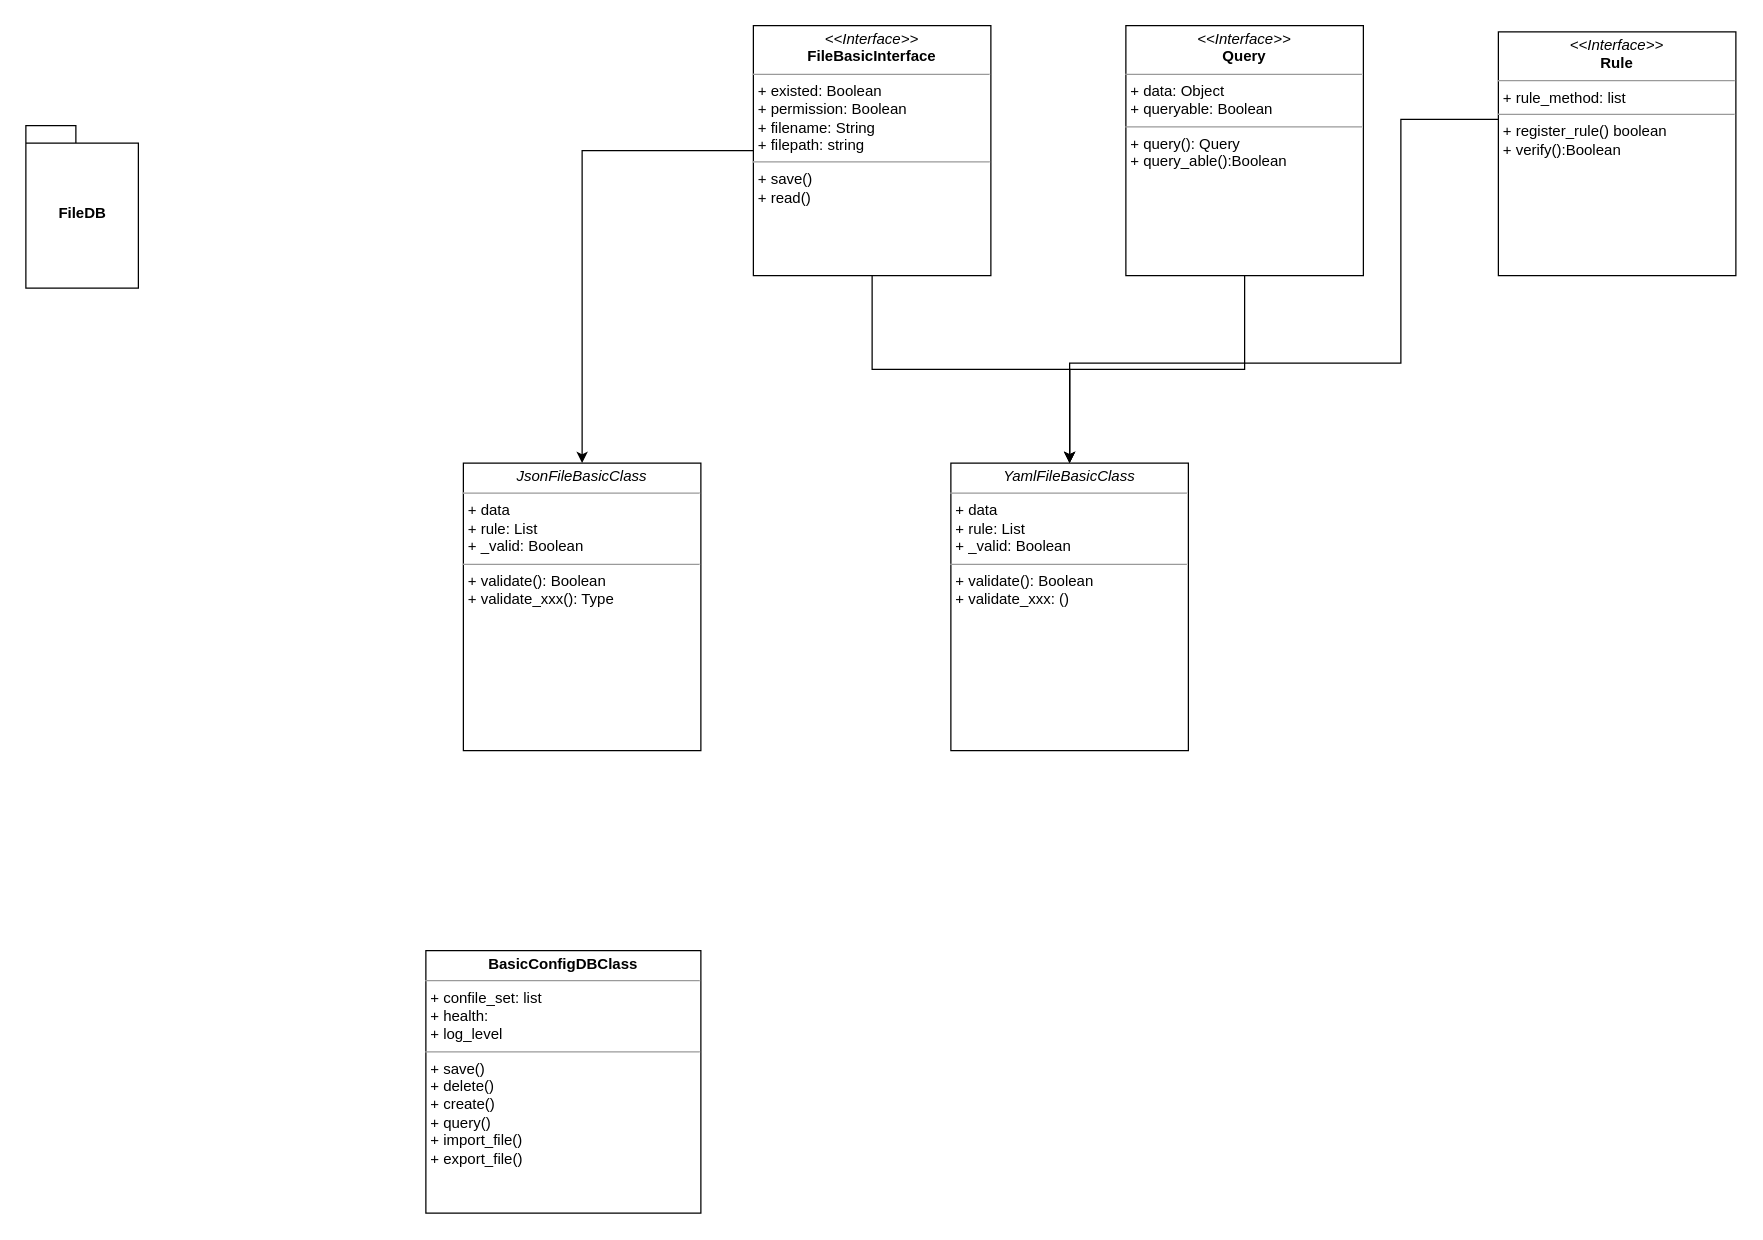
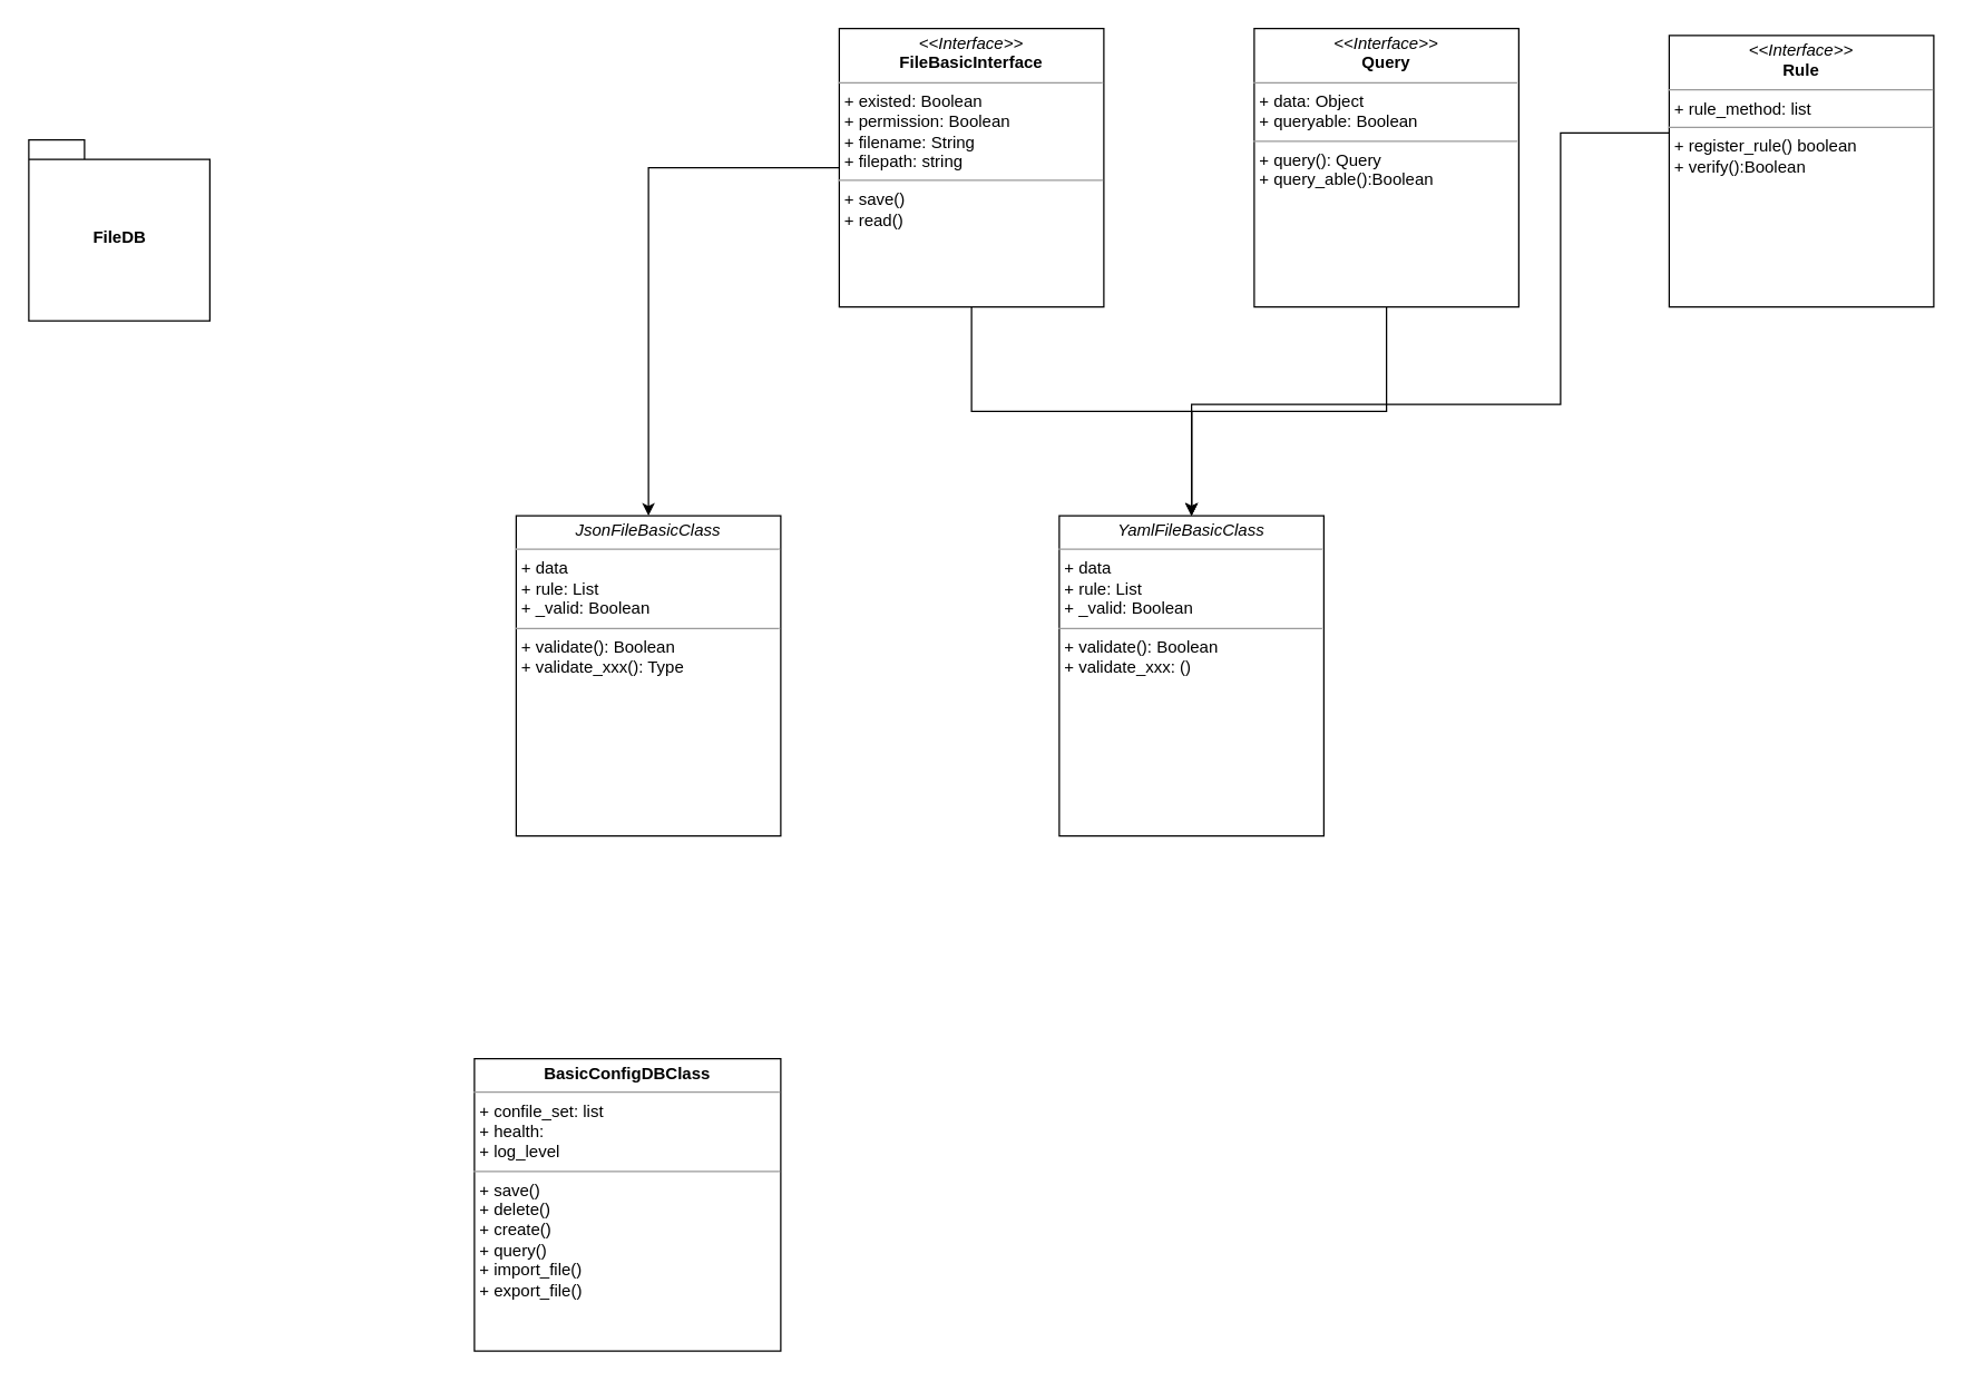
  <mxCell id="0" />
  <mxCell id="1" parent="0" />
- <mxCell id="2" value="FileDB" style="shape=folder;fontStyle=1;spacingTop=10;tabWidth=40;tabHeight=14;tabPosition=left;html=1;" parent="1" vertex="1"><mxGeometry x="20" y="100" width="90" height="130" as="geometry" /></mxCell>
+ <mxCell id="2" value="FileDB" style="shape=folder;fontStyle=1;spacingTop=10;tabWidth=40;tabHeight=14;tabPosition=left;html=1;" parent="1" vertex="1"><mxGeometry x="20" y="100" width="130" height="130" as="geometry" /></mxCell>
  <mxCell id="3" style="edgeStyle=orthogonalEdgeStyle;rounded=0;orthogonalLoop=1;jettySize=auto;html=1;entryX=0.5;entryY=0;entryDx=0;entryDy=0;" parent="1" source="5" edge="1" target="6"><mxGeometry relative="1" as="geometry"><mxPoint x="447.333" y="270" as="targetPoint" /></mxGeometry></mxCell>
  <mxCell id="4" style="edgeStyle=orthogonalEdgeStyle;rounded=0;orthogonalLoop=1;jettySize=auto;html=1;entryX=0.5;entryY=0;entryDx=0;entryDy=0;" parent="1" source="5" target="7" edge="1"><mxGeometry relative="1" as="geometry"><mxPoint x="697" y="282" as="targetPoint" /><Array as="points" /></mxGeometry></mxCell>
  <mxCell id="5" value="&lt;p style=&quot;margin: 0px ; margin-top: 4px ; text-align: center&quot;&gt;&lt;i&gt;&amp;lt;&amp;lt;Interface&amp;gt;&amp;gt;&lt;/i&gt;&lt;br&gt;&lt;b&gt;FileBasicInterface&lt;/b&gt;&lt;/p&gt;&lt;hr size=&quot;1&quot;&gt;&lt;p style=&quot;margin: 0px ; margin-left: 4px&quot;&gt;+ existed: Boolean&lt;br&gt;+ permission: Boolean&lt;/p&gt;&lt;p style=&quot;margin: 0px ; margin-left: 4px&quot;&gt;+ filename: String&lt;/p&gt;&lt;p style=&quot;margin: 0px ; margin-left: 4px&quot;&gt;+ filepath: string&lt;/p&gt;&lt;hr size=&quot;1&quot;&gt;&lt;p style=&quot;margin: 0px ; margin-left: 4px&quot;&gt;+ save()&lt;/p&gt;&lt;p style=&quot;margin: 0px ; margin-left: 4px&quot;&gt;+ read()&lt;/p&gt;" style="verticalAlign=top;align=left;overflow=fill;fontSize=12;fontFamily=Helvetica;html=1;" parent="1" vertex="1"><mxGeometry x="602" y="20" width="190" height="200" as="geometry" /></mxCell>
  <mxCell id="6" value="&lt;p style=&quot;margin: 0px ; margin-top: 4px ; text-align: center&quot;&gt;&lt;i&gt;JsonFileBasicClass&lt;/i&gt;&lt;/p&gt;&lt;hr size=&quot;1&quot;&gt;&lt;p style=&quot;margin: 0px ; margin-left: 4px&quot;&gt;&lt;span&gt;+ data&lt;/span&gt;&lt;/p&gt;&lt;p style=&quot;margin: 0px ; margin-left: 4px&quot;&gt;&lt;span&gt;+ rule: List&lt;/span&gt;&lt;br&gt;&lt;/p&gt;&lt;p style=&quot;margin: 0px ; margin-left: 4px&quot;&gt;+ _valid: Boolean&lt;/p&gt;&lt;hr size=&quot;1&quot;&gt;&lt;p style=&quot;margin: 0px ; margin-left: 4px&quot;&gt;+ validate(): Boolean&lt;br&gt;+ validate_xxx(): Type&lt;/p&gt;" style="verticalAlign=top;align=left;overflow=fill;fontSize=12;fontFamily=Helvetica;html=1;" parent="1" vertex="1"><mxGeometry x="370" y="370" width="190" height="230" as="geometry" /></mxCell>
  <mxCell id="7" value="&lt;p style=&quot;margin: 0px ; margin-top: 4px ; text-align: center&quot;&gt;&lt;i&gt;YamlFileBasicClass&lt;/i&gt;&lt;/p&gt;&lt;hr size=&quot;1&quot;&gt;&lt;p style=&quot;margin: 0px ; margin-left: 4px&quot;&gt;&lt;span&gt;+ data&lt;/span&gt;&lt;/p&gt;&lt;p style=&quot;margin: 0px ; margin-left: 4px&quot;&gt;&lt;span&gt;+ rule: List&lt;/span&gt;&lt;br&gt;&lt;/p&gt;&lt;p style=&quot;margin: 0px ; margin-left: 4px&quot;&gt;+ _valid: Boolean&lt;/p&gt;&lt;hr size=&quot;1&quot;&gt;&lt;p style=&quot;margin: 0px ; margin-left: 4px&quot;&gt;+ validate(): Boolean&lt;br&gt;+ validate_xxx: ()&lt;/p&gt;" style="verticalAlign=top;align=left;overflow=fill;fontSize=12;fontFamily=Helvetica;html=1;" parent="1" vertex="1"><mxGeometry x="760" y="370" width="190" height="230" as="geometry" /></mxCell>
  <mxCell id="8" style="edgeStyle=orthogonalEdgeStyle;rounded=0;orthogonalLoop=1;jettySize=auto;html=1;exitX=0.5;exitY=1;exitDx=0;exitDy=0;" edge="1" parent="1" source="7" target="7"><mxGeometry relative="1" as="geometry" /></mxCell>
  <mxCell id="9" style="edgeStyle=orthogonalEdgeStyle;rounded=0;orthogonalLoop=1;jettySize=auto;html=1;" edge="1" parent="1" source="10" target="7"><mxGeometry relative="1" as="geometry" /></mxCell>
  <mxCell id="10" value="&lt;p style=&quot;margin: 0px ; margin-top: 4px ; text-align: center&quot;&gt;&lt;i&gt;&amp;lt;&amp;lt;Interface&amp;gt;&amp;gt;&lt;/i&gt;&lt;br&gt;&lt;b&gt;Query&lt;/b&gt;&lt;/p&gt;&lt;hr size=&quot;1&quot;&gt;&lt;p style=&quot;margin: 0px ; margin-left: 4px&quot;&gt;+ data: Object&lt;br&gt;+ queryable: Boolean&lt;/p&gt;&lt;hr size=&quot;1&quot;&gt;&lt;p style=&quot;margin: 0px ; margin-left: 4px&quot;&gt;+ query(): Query&lt;br&gt;+ query_able():Boolean&amp;nbsp;&lt;/p&gt;" style="verticalAlign=top;align=left;overflow=fill;fontSize=12;fontFamily=Helvetica;html=1;" vertex="1" parent="1"><mxGeometry x="900" y="20" width="190" height="200" as="geometry" /></mxCell>
  <mxCell id="11" value="&lt;p style=&quot;margin: 0px ; margin-top: 4px ; text-align: center&quot;&gt;&lt;b&gt;BasicConfigDBClass&lt;/b&gt;&lt;/p&gt;&lt;hr size=&quot;1&quot;&gt;&lt;p style=&quot;margin: 0px ; margin-left: 4px&quot;&gt;+ confile_set: list&lt;/p&gt;&lt;p style=&quot;margin: 0px ; margin-left: 4px&quot;&gt;+ health:&amp;nbsp;&lt;/p&gt;&lt;p style=&quot;margin: 0px ; margin-left: 4px&quot;&gt;+ log_level&lt;/p&gt;&lt;hr size=&quot;1&quot;&gt;&lt;p style=&quot;margin: 0px ; margin-left: 4px&quot;&gt;+ save()&lt;/p&gt;&lt;p style=&quot;margin: 0px ; margin-left: 4px&quot;&gt;+ delete()&lt;/p&gt;&lt;p style=&quot;margin: 0px ; margin-left: 4px&quot;&gt;+ create()&lt;/p&gt;&lt;p style=&quot;margin: 0px ; margin-left: 4px&quot;&gt;+ query()&lt;/p&gt;&lt;p style=&quot;margin: 0px ; margin-left: 4px&quot;&gt;+ import_file()&lt;/p&gt;&lt;p style=&quot;margin: 0px ; margin-left: 4px&quot;&gt;+ export_file()&amp;nbsp;&lt;/p&gt;" style="verticalAlign=top;align=left;overflow=fill;fontSize=12;fontFamily=Helvetica;html=1;" vertex="1" parent="1"><mxGeometry x="340" y="760" width="220" height="210" as="geometry" /></mxCell>
  <mxCell id="12" style="edgeStyle=orthogonalEdgeStyle;rounded=0;orthogonalLoop=1;jettySize=auto;html=1;entryX=0.5;entryY=0;entryDx=0;entryDy=0;" edge="1" parent="1" source="13" target="7"><mxGeometry relative="1" as="geometry"><Array as="points"><mxPoint x="1120" y="95" /><mxPoint x="1120" y="290" /><mxPoint x="855" y="290" /></Array></mxGeometry></mxCell>
  <mxCell id="13" value="&lt;p style=&quot;margin: 0px ; margin-top: 4px ; text-align: center&quot;&gt;&lt;i&gt;&amp;lt;&amp;lt;Interface&amp;gt;&amp;gt;&lt;/i&gt;&lt;br&gt;&lt;b&gt;Rule&lt;/b&gt;&lt;/p&gt;&lt;hr size=&quot;1&quot;&gt;&lt;p style=&quot;margin: 0px ; margin-left: 4px&quot;&gt;+ rule_method: list&lt;br&gt;&lt;/p&gt;&lt;hr size=&quot;1&quot;&gt;&lt;p style=&quot;margin: 0px ; margin-left: 4px&quot;&gt;+ register_rule() boolean&lt;br&gt;+ verify():Boolean&amp;nbsp;&lt;/p&gt;" style="verticalAlign=top;align=left;overflow=fill;fontSize=12;fontFamily=Helvetica;html=1;" vertex="1" parent="1"><mxGeometry x="1198" y="25" width="190" height="195" as="geometry" /></mxCell>
